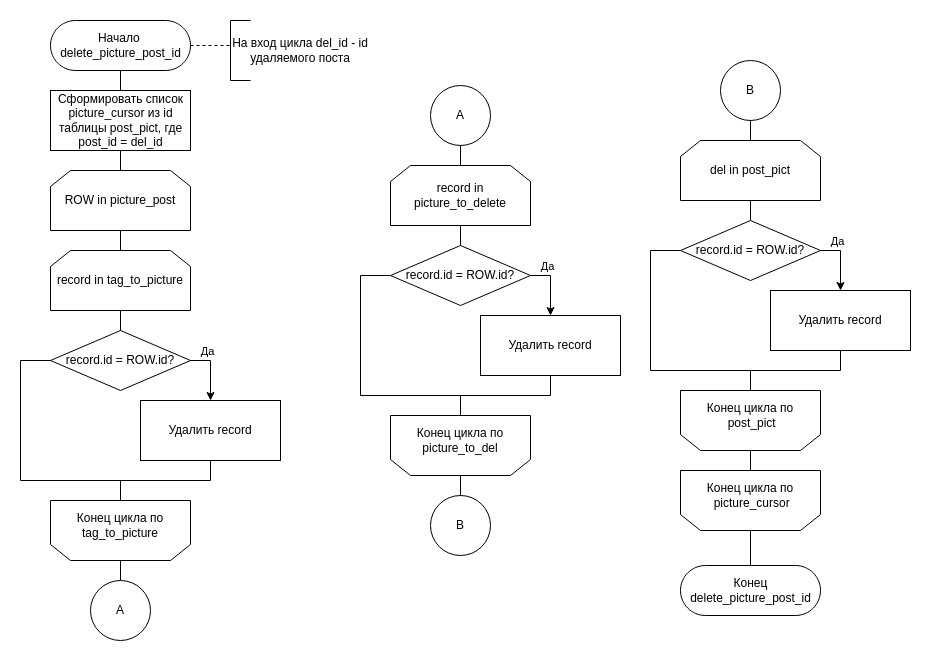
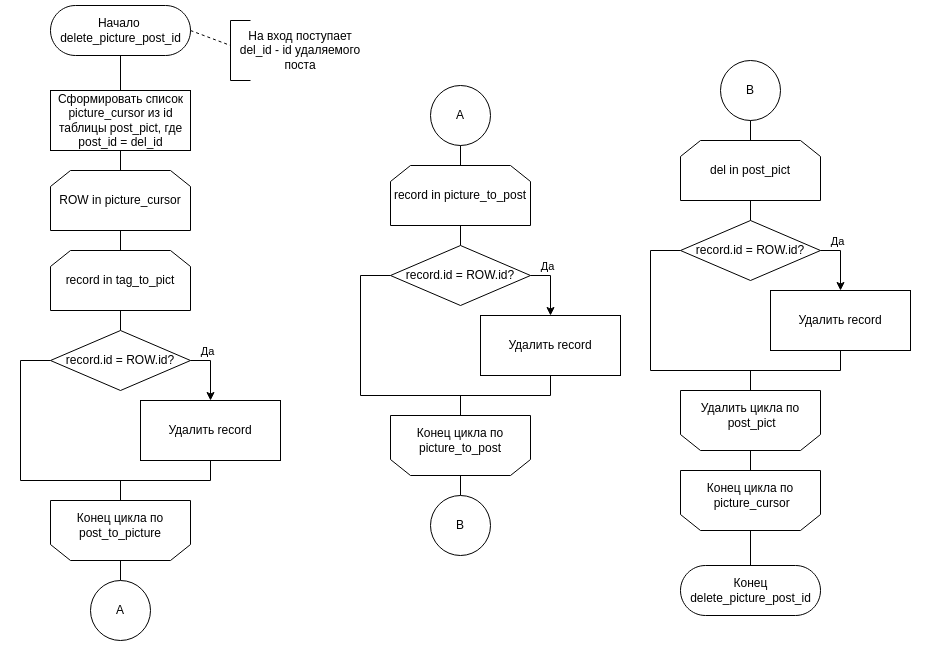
  <mxCell id="0" />
  <mxCell id="1" parent="0" />
  <mxCell id="2" value="" style="endArrow=none;html=1;entryX=0.5;entryY=0.5;entryDx=0;entryDy=25;entryPerimeter=0;exitX=0.5;exitY=0;exitDx=0;exitDy=0;" edge="1" parent="1" source="4" target="3"><mxGeometry width="50" height="50" relative="1" as="geometry"><mxPoint x="130" y="100" as="sourcePoint" /><mxPoint x="129.71" y="70" as="targetPoint" /></mxGeometry></mxCell>
- <mxCell id="3" value="&lt;font style=&quot;font-size: 12px&quot;&gt;Начало&amp;nbsp;&lt;br&gt;delete_picture_post_id&lt;/font&gt;" style="html=1;dashed=0;whitespace=wrap;shape=mxgraph.dfd.start" vertex="1" parent="1"><mxGeometry x="50" y="20" width="140" height="50" as="geometry" /></mxCell>
+ <mxCell id="3" value="&lt;font style=&quot;font-size: 12px&quot;&gt;Начало&amp;nbsp;&lt;br&gt;delete_picture_post_id&lt;/font&gt;" style="html=1;dashed=0;whitespace=wrap;shape=mxgraph.dfd.start" vertex="1" parent="1"><mxGeometry x="50" y="5" width="140" height="50" as="geometry" /></mxCell>
  <mxCell id="4" value="Сформировать список &lt;br&gt;picture_cursor из id &lt;br&gt;таблицы post_pict, где &lt;br&gt;post_id = del_id" style="html=1;dashed=0;whitespace=wrap;" vertex="1" parent="1"><mxGeometry x="50" y="90" width="140" height="60" as="geometry" /></mxCell>
  <mxCell id="5" value="" style="endArrow=none;dashed=1;html=1;exitX=1;exitY=0.5;exitDx=0;exitDy=0;exitPerimeter=0;" edge="1" parent="1" source="3"><mxGeometry width="50" height="50" relative="1" as="geometry"><mxPoint x="330" y="130" as="sourcePoint" /><mxPoint x="230" y="45" as="targetPoint" /></mxGeometry></mxCell>
  <mxCell id="6" value="" style="endArrow=none;html=1;" edge="1" parent="1"><mxGeometry width="50" height="50" relative="1" as="geometry"><mxPoint x="230" y="80" as="sourcePoint" /><mxPoint x="230" y="20" as="targetPoint" /></mxGeometry></mxCell>
  <mxCell id="7" value="" style="endArrow=none;html=1;" edge="1" parent="1"><mxGeometry width="50" height="50" relative="1" as="geometry"><mxPoint x="230" y="20" as="sourcePoint" /><mxPoint x="250" y="20" as="targetPoint" /></mxGeometry></mxCell>
  <mxCell id="8" value="" style="endArrow=none;html=1;" edge="1" parent="1"><mxGeometry width="50" height="50" relative="1" as="geometry"><mxPoint x="230" y="80" as="sourcePoint" /><mxPoint x="250" y="80" as="targetPoint" /></mxGeometry></mxCell>
- <mxCell id="9" value="На вход цикла del_id - id удаляемого поста" style="text;html=1;strokeColor=none;fillColor=none;align=center;verticalAlign=middle;whiteSpace=wrap;rounded=0;" vertex="1" parent="1"><mxGeometry x="230" y="20" width="140" height="60" as="geometry" /></mxCell>
+ <mxCell id="9" value="На вход поступает del_id - id удаляемого поста" style="text;html=1;strokeColor=none;fillColor=none;align=center;verticalAlign=middle;whiteSpace=wrap;rounded=0;" vertex="1" parent="1"><mxGeometry x="230" y="20" width="140" height="60" as="geometry" /></mxCell>
  <mxCell id="10" value="" style="endArrow=none;html=1;entryX=0.5;entryY=1;entryDx=0;entryDy=0;exitX=0.5;exitY=0;exitDx=0;exitDy=0;" edge="1" parent="1" target="4"><mxGeometry width="50" height="50" relative="1" as="geometry"><mxPoint x="120" y="190" as="sourcePoint" /><mxPoint x="250" y="230" as="targetPoint" /></mxGeometry></mxCell>
- <mxCell id="11" value="ROW in picture_post" style="shape=loopLimit;whiteSpace=wrap;html=1;" vertex="1" parent="1"><mxGeometry x="50" y="170" width="140" height="60" as="geometry" /></mxCell>
+ <mxCell id="11" value="ROW in picture_cursor" style="shape=loopLimit;whiteSpace=wrap;html=1;" vertex="1" parent="1"><mxGeometry x="50" y="170" width="140" height="60" as="geometry" /></mxCell>
  <mxCell id="12" value="" style="endArrow=none;html=1;entryX=0.5;entryY=1;entryDx=0;entryDy=0;" edge="1" parent="1" target="11"><mxGeometry width="50" height="50" relative="1" as="geometry"><mxPoint x="120" y="250" as="sourcePoint" /><mxPoint x="150" y="340" as="targetPoint" /></mxGeometry></mxCell>
- <mxCell id="13" value="record in tag_to_picture" style="shape=loopLimit;whiteSpace=wrap;html=1;" vertex="1" parent="1"><mxGeometry x="50" y="250" width="140" height="60" as="geometry" /></mxCell>
+ <mxCell id="13" value="record in tag_to_pict" style="shape=loopLimit;whiteSpace=wrap;html=1;" vertex="1" parent="1"><mxGeometry x="50" y="250" width="140" height="60" as="geometry" /></mxCell>
  <mxCell id="14" value="" style="endArrow=none;html=1;entryX=0.5;entryY=1;entryDx=0;entryDy=0;" edge="1" parent="1" target="13"><mxGeometry width="50" height="50" relative="1" as="geometry"><mxPoint x="120" y="330" as="sourcePoint" /><mxPoint x="70" y="370" as="targetPoint" /></mxGeometry></mxCell>
  <mxCell id="15" value="record.id = ROW.id?" style="rhombus;whiteSpace=wrap;html=1;" vertex="1" parent="1"><mxGeometry x="50" y="330" width="140" height="60" as="geometry" /></mxCell>
  <mxCell id="16" value="Удалить record" style="rounded=0;whiteSpace=wrap;html=1;" vertex="1" parent="1"><mxGeometry x="140" y="400" width="140" height="60" as="geometry" /></mxCell>
  <mxCell id="17" value="" style="endArrow=none;html=1;exitX=1;exitY=0.5;exitDx=0;exitDy=0;" edge="1" parent="1" source="15"><mxGeometry width="50" height="50" relative="1" as="geometry"><mxPoint x="280" y="370" as="sourcePoint" /><mxPoint x="210" y="360" as="targetPoint" /></mxGeometry></mxCell>
  <mxCell id="18" value="Да" style="edgeLabel;html=1;align=center;verticalAlign=middle;resizable=0;points=[];" vertex="1" connectable="0" parent="17"><mxGeometry x="0.634" y="1" relative="1" as="geometry"><mxPoint y="-9" as="offset" /></mxGeometry></mxCell>
  <mxCell id="19" value="" style="endArrow=classic;html=1;entryX=0.5;entryY=0;entryDx=0;entryDy=0;" edge="1" parent="1" target="16"><mxGeometry width="50" height="50" relative="1" as="geometry"><mxPoint x="210" y="360" as="sourcePoint" /><mxPoint x="190" y="490" as="targetPoint" /></mxGeometry></mxCell>
  <mxCell id="20" value="" style="endArrow=none;html=1;entryX=0;entryY=0.5;entryDx=0;entryDy=0;" edge="1" parent="1" target="15"><mxGeometry width="50" height="50" relative="1" as="geometry"><mxPoint x="20" y="360" as="sourcePoint" /><mxPoint x="0" y="420" as="targetPoint" /></mxGeometry></mxCell>
  <mxCell id="21" value="" style="endArrow=none;html=1;" edge="1" parent="1"><mxGeometry width="50" height="50" relative="1" as="geometry"><mxPoint x="20" y="480" as="sourcePoint" /><mxPoint x="20" y="360" as="targetPoint" /></mxGeometry></mxCell>
  <mxCell id="22" value="" style="endArrow=none;html=1;entryX=0.5;entryY=1;entryDx=0;entryDy=0;" edge="1" parent="1" target="16"><mxGeometry width="50" height="50" relative="1" as="geometry"><mxPoint x="210" y="480" as="sourcePoint" /><mxPoint x="220" y="490" as="targetPoint" /></mxGeometry></mxCell>
  <mxCell id="23" value="" style="endArrow=none;html=1;" edge="1" parent="1"><mxGeometry width="50" height="50" relative="1" as="geometry"><mxPoint x="20" y="480" as="sourcePoint" /><mxPoint x="210" y="480" as="targetPoint" /></mxGeometry></mxCell>
  <mxCell id="24" value="" style="endArrow=none;html=1;" edge="1" parent="1"><mxGeometry width="50" height="50" relative="1" as="geometry"><mxPoint x="120" y="500" as="sourcePoint" /><mxPoint x="120" y="480" as="targetPoint" /></mxGeometry></mxCell>
  <mxCell id="25" value="" style="shape=loopLimit;whiteSpace=wrap;html=1;rotation=-180;" vertex="1" parent="1"><mxGeometry x="50" y="500" width="140" height="60" as="geometry" /></mxCell>
- <mxCell id="26" value="Конец цикла по tag_to_picture" style="text;html=1;strokeColor=none;fillColor=none;align=center;verticalAlign=middle;whiteSpace=wrap;rounded=0;" vertex="1" parent="1"><mxGeometry x="50" y="500" width="140" height="50" as="geometry" /></mxCell>
+ <mxCell id="26" value="Конец цикла по post_to_picture" style="text;html=1;strokeColor=none;fillColor=none;align=center;verticalAlign=middle;whiteSpace=wrap;rounded=0;" vertex="1" parent="1"><mxGeometry x="50" y="500" width="140" height="50" as="geometry" /></mxCell>
  <mxCell id="27" value="" style="endArrow=none;html=1;" edge="1" parent="1"><mxGeometry width="50" height="50" relative="1" as="geometry"><mxPoint x="120" y="580" as="sourcePoint" /><mxPoint x="120" y="560" as="targetPoint" /></mxGeometry></mxCell>
  <mxCell id="28" value="A" style="ellipse;whiteSpace=wrap;html=1;aspect=fixed;" vertex="1" parent="1"><mxGeometry x="90" y="580" width="60" height="60" as="geometry" /></mxCell>
  <mxCell id="29" value="A" style="ellipse;whiteSpace=wrap;html=1;aspect=fixed;" vertex="1" parent="1"><mxGeometry x="430" y="85" width="60" height="60" as="geometry" /></mxCell>
  <mxCell id="30" value="" style="endArrow=none;html=1;entryX=0.5;entryY=1;entryDx=0;entryDy=0;" edge="1" parent="1" target="29"><mxGeometry width="50" height="50" relative="1" as="geometry"><mxPoint x="460" y="165" as="sourcePoint" /><mxPoint x="380" y="285" as="targetPoint" /></mxGeometry></mxCell>
- <mxCell id="31" value="record in picture_to_delete" style="shape=loopLimit;whiteSpace=wrap;html=1;" vertex="1" parent="1"><mxGeometry x="390" y="165" width="140" height="60" as="geometry" /></mxCell>
+ <mxCell id="31" value="record in picture_to_post" style="shape=loopLimit;whiteSpace=wrap;html=1;" vertex="1" parent="1"><mxGeometry x="390" y="165" width="140" height="60" as="geometry" /></mxCell>
  <mxCell id="32" value="" style="endArrow=none;html=1;entryX=0.5;entryY=1;entryDx=0;entryDy=0;" edge="1" parent="1" target="31"><mxGeometry width="50" height="50" relative="1" as="geometry"><mxPoint x="460" y="245" as="sourcePoint" /><mxPoint x="410" y="285" as="targetPoint" /></mxGeometry></mxCell>
  <mxCell id="33" value="record.id = ROW.id?" style="rhombus;whiteSpace=wrap;html=1;" vertex="1" parent="1"><mxGeometry x="390" y="245" width="140" height="60" as="geometry" /></mxCell>
  <mxCell id="34" value="Удалить record" style="rounded=0;whiteSpace=wrap;html=1;" vertex="1" parent="1"><mxGeometry x="480" y="315" width="140" height="60" as="geometry" /></mxCell>
  <mxCell id="35" value="" style="endArrow=none;html=1;exitX=1;exitY=0.5;exitDx=0;exitDy=0;" edge="1" parent="1" source="33"><mxGeometry width="50" height="50" relative="1" as="geometry"><mxPoint x="620" y="285" as="sourcePoint" /><mxPoint x="550" y="275" as="targetPoint" /></mxGeometry></mxCell>
  <mxCell id="36" value="Да" style="edgeLabel;html=1;align=center;verticalAlign=middle;resizable=0;points=[];" vertex="1" connectable="0" parent="35"><mxGeometry x="0.634" y="1" relative="1" as="geometry"><mxPoint y="-9" as="offset" /></mxGeometry></mxCell>
  <mxCell id="37" value="" style="endArrow=classic;html=1;entryX=0.5;entryY=0;entryDx=0;entryDy=0;" edge="1" parent="1" target="34"><mxGeometry width="50" height="50" relative="1" as="geometry"><mxPoint x="550" y="275" as="sourcePoint" /><mxPoint x="530" y="405" as="targetPoint" /></mxGeometry></mxCell>
  <mxCell id="38" value="" style="endArrow=none;html=1;entryX=0;entryY=0.5;entryDx=0;entryDy=0;" edge="1" parent="1" target="33"><mxGeometry width="50" height="50" relative="1" as="geometry"><mxPoint x="360" y="275" as="sourcePoint" /><mxPoint x="340" y="335" as="targetPoint" /></mxGeometry></mxCell>
  <mxCell id="39" value="" style="endArrow=none;html=1;" edge="1" parent="1"><mxGeometry width="50" height="50" relative="1" as="geometry"><mxPoint x="360" y="395" as="sourcePoint" /><mxPoint x="360" y="275" as="targetPoint" /></mxGeometry></mxCell>
  <mxCell id="40" value="" style="endArrow=none;html=1;entryX=0.5;entryY=1;entryDx=0;entryDy=0;" edge="1" parent="1" target="34"><mxGeometry width="50" height="50" relative="1" as="geometry"><mxPoint x="550" y="395" as="sourcePoint" /><mxPoint x="560" y="405" as="targetPoint" /></mxGeometry></mxCell>
  <mxCell id="41" value="" style="endArrow=none;html=1;" edge="1" parent="1"><mxGeometry width="50" height="50" relative="1" as="geometry"><mxPoint x="360" y="395" as="sourcePoint" /><mxPoint x="550" y="395" as="targetPoint" /></mxGeometry></mxCell>
  <mxCell id="42" value="" style="endArrow=none;html=1;" edge="1" parent="1"><mxGeometry width="50" height="50" relative="1" as="geometry"><mxPoint x="460" y="415" as="sourcePoint" /><mxPoint x="460" y="395" as="targetPoint" /></mxGeometry></mxCell>
  <mxCell id="43" value="" style="shape=loopLimit;whiteSpace=wrap;html=1;rotation=-180;" vertex="1" parent="1"><mxGeometry x="390" y="415" width="140" height="60" as="geometry" /></mxCell>
- <mxCell id="44" value="Конец цикла по picture_to_del" style="text;html=1;strokeColor=none;fillColor=none;align=center;verticalAlign=middle;whiteSpace=wrap;rounded=0;" vertex="1" parent="1"><mxGeometry x="390" y="415" width="140" height="50" as="geometry" /></mxCell>
+ <mxCell id="44" value="Конец цикла по picture_to_post" style="text;html=1;strokeColor=none;fillColor=none;align=center;verticalAlign=middle;whiteSpace=wrap;rounded=0;" vertex="1" parent="1"><mxGeometry x="390" y="415" width="140" height="50" as="geometry" /></mxCell>
  <mxCell id="45" value="" style="endArrow=none;html=1;entryX=0.5;entryY=0;entryDx=0;entryDy=0;" edge="1" parent="1" target="43"><mxGeometry width="50" height="50" relative="1" as="geometry"><mxPoint x="460" y="495" as="sourcePoint" /><mxPoint x="430" y="555" as="targetPoint" /></mxGeometry></mxCell>
  <mxCell id="46" value="record.id = ROW.id?" style="rhombus;whiteSpace=wrap;html=1;" vertex="1" parent="1"><mxGeometry x="680" y="220" width="140" height="60" as="geometry" /></mxCell>
  <mxCell id="47" value="Удалить record" style="rounded=0;whiteSpace=wrap;html=1;" vertex="1" parent="1"><mxGeometry x="770" y="290" width="140" height="60" as="geometry" /></mxCell>
  <mxCell id="48" value="" style="endArrow=none;html=1;exitX=1;exitY=0.5;exitDx=0;exitDy=0;" edge="1" parent="1" source="46"><mxGeometry width="50" height="50" relative="1" as="geometry"><mxPoint x="910" y="260" as="sourcePoint" /><mxPoint x="840" y="250" as="targetPoint" /></mxGeometry></mxCell>
  <mxCell id="49" value="Да" style="edgeLabel;html=1;align=center;verticalAlign=middle;resizable=0;points=[];" vertex="1" connectable="0" parent="48"><mxGeometry x="0.634" y="1" relative="1" as="geometry"><mxPoint y="-9" as="offset" /></mxGeometry></mxCell>
  <mxCell id="50" value="" style="endArrow=classic;html=1;entryX=0.5;entryY=0;entryDx=0;entryDy=0;" edge="1" parent="1" target="47"><mxGeometry width="50" height="50" relative="1" as="geometry"><mxPoint x="840" y="250" as="sourcePoint" /><mxPoint x="820" y="380" as="targetPoint" /></mxGeometry></mxCell>
  <mxCell id="51" value="" style="endArrow=none;html=1;entryX=0;entryY=0.5;entryDx=0;entryDy=0;" edge="1" parent="1" target="46"><mxGeometry width="50" height="50" relative="1" as="geometry"><mxPoint x="650" y="250" as="sourcePoint" /><mxPoint x="630" y="310" as="targetPoint" /></mxGeometry></mxCell>
  <mxCell id="52" value="" style="endArrow=none;html=1;" edge="1" parent="1"><mxGeometry width="50" height="50" relative="1" as="geometry"><mxPoint x="650" y="370" as="sourcePoint" /><mxPoint x="650" y="250" as="targetPoint" /></mxGeometry></mxCell>
  <mxCell id="53" value="" style="endArrow=none;html=1;entryX=0.5;entryY=1;entryDx=0;entryDy=0;" edge="1" parent="1" target="47"><mxGeometry width="50" height="50" relative="1" as="geometry"><mxPoint x="840" y="370" as="sourcePoint" /><mxPoint x="850" y="380" as="targetPoint" /></mxGeometry></mxCell>
  <mxCell id="54" value="" style="endArrow=none;html=1;" edge="1" parent="1"><mxGeometry width="50" height="50" relative="1" as="geometry"><mxPoint x="650" y="370" as="sourcePoint" /><mxPoint x="840" y="370" as="targetPoint" /></mxGeometry></mxCell>
  <mxCell id="55" value="" style="endArrow=none;html=1;" edge="1" parent="1"><mxGeometry width="50" height="50" relative="1" as="geometry"><mxPoint x="750" y="390" as="sourcePoint" /><mxPoint x="750" y="370" as="targetPoint" /></mxGeometry></mxCell>
  <mxCell id="56" value="" style="shape=loopLimit;whiteSpace=wrap;html=1;rotation=-180;" vertex="1" parent="1"><mxGeometry x="680" y="390" width="140" height="60" as="geometry" /></mxCell>
- <mxCell id="57" value="Конец цикла по&lt;br&gt;&amp;nbsp;post_pict" style="text;html=1;strokeColor=none;fillColor=none;align=center;verticalAlign=middle;whiteSpace=wrap;rounded=0;" vertex="1" parent="1"><mxGeometry x="680" y="390" width="140" height="50" as="geometry" /></mxCell>
+ <mxCell id="57" value="Удалить цикла по&lt;br&gt;&amp;nbsp;post_pict" style="text;html=1;strokeColor=none;fillColor=none;align=center;verticalAlign=middle;whiteSpace=wrap;rounded=0;" vertex="1" parent="1"><mxGeometry x="680" y="390" width="140" height="50" as="geometry" /></mxCell>
  <mxCell id="58" value="" style="endArrow=none;html=1;entryX=0.5;entryY=0;entryDx=0;entryDy=0;" edge="1" parent="1" target="56"><mxGeometry width="50" height="50" relative="1" as="geometry"><mxPoint x="750" y="470" as="sourcePoint" /><mxPoint x="720" y="530" as="targetPoint" /></mxGeometry></mxCell>
  <mxCell id="59" value="&lt;font style=&quot;font-size: 12px&quot;&gt;Конец&lt;br&gt;delete_picture_post_id&lt;/font&gt;" style="html=1;dashed=0;whitespace=wrap;shape=mxgraph.dfd.start" vertex="1" parent="1"><mxGeometry x="680" y="565" width="140" height="50" as="geometry" /></mxCell>
  <mxCell id="60" value="B" style="ellipse;whiteSpace=wrap;html=1;aspect=fixed;" vertex="1" parent="1"><mxGeometry x="430" y="495" width="60" height="60" as="geometry" /></mxCell>
  <mxCell id="61" value="B" style="ellipse;whiteSpace=wrap;html=1;aspect=fixed;" vertex="1" parent="1"><mxGeometry x="720" width="60" height="60" as="geometry" y="60" /></mxCell>
  <mxCell id="62" value="del in post_pict" style="shape=loopLimit;whiteSpace=wrap;html=1;" vertex="1" parent="1"><mxGeometry x="680" y="140" width="140" height="60" as="geometry" /></mxCell>
  <mxCell id="63" value="" style="endArrow=none;html=1;entryX=0.5;entryY=1;entryDx=0;entryDy=0;exitX=0.5;exitY=0;exitDx=0;exitDy=0;" edge="1" parent="1" source="62" target="61"><mxGeometry width="50" height="50" relative="1" as="geometry"><mxPoint x="970" y="280" as="sourcePoint" /><mxPoint x="1020" y="230" as="targetPoint" /></mxGeometry></mxCell>
  <mxCell id="64" value="" style="endArrow=none;html=1;entryX=0.5;entryY=1;entryDx=0;entryDy=0;exitX=0.5;exitY=0;exitDx=0;exitDy=0;" edge="1" parent="1" source="46" target="62"><mxGeometry width="50" height="50" relative="1" as="geometry"><mxPoint x="860" y="490" as="sourcePoint" /><mxPoint x="910" y="440" as="targetPoint" /></mxGeometry></mxCell>
  <mxCell id="65" value="" style="shape=loopLimit;whiteSpace=wrap;html=1;rotation=-180;" vertex="1" parent="1"><mxGeometry x="680" y="470" width="140" height="60" as="geometry" /></mxCell>
  <mxCell id="66" value="Конец цикла по&lt;br&gt;&amp;nbsp;picture_cursor" style="text;html=1;strokeColor=none;fillColor=none;align=center;verticalAlign=middle;whiteSpace=wrap;rounded=0;" vertex="1" parent="1"><mxGeometry x="680" y="470" width="140" height="50" as="geometry" /></mxCell>
  <mxCell id="67" value="" style="endArrow=none;html=1;entryX=0.5;entryY=0;entryDx=0;entryDy=0;exitX=0.5;exitY=0.5;exitDx=0;exitDy=-25;exitPerimeter=0;" edge="1" parent="1" source="59" target="65"><mxGeometry width="50" height="50" relative="1" as="geometry"><mxPoint x="840" y="600" as="sourcePoint" /><mxPoint x="890" y="550" as="targetPoint" /></mxGeometry></mxCell>
